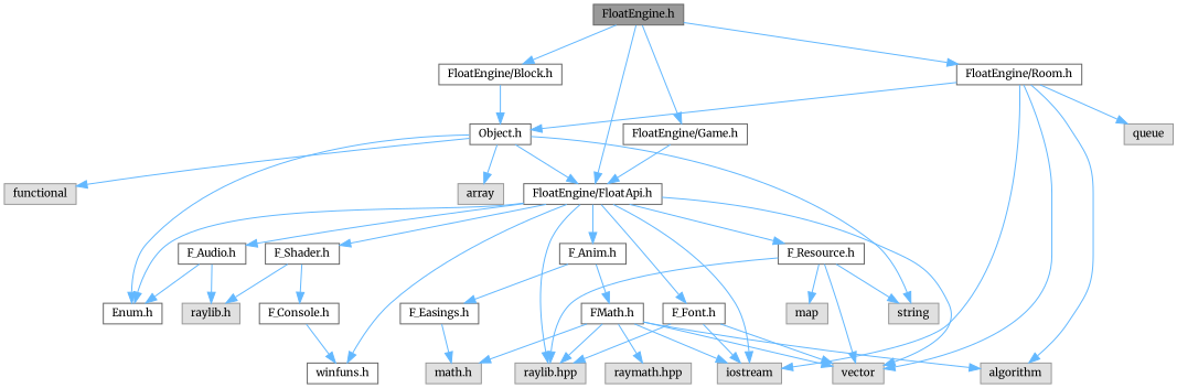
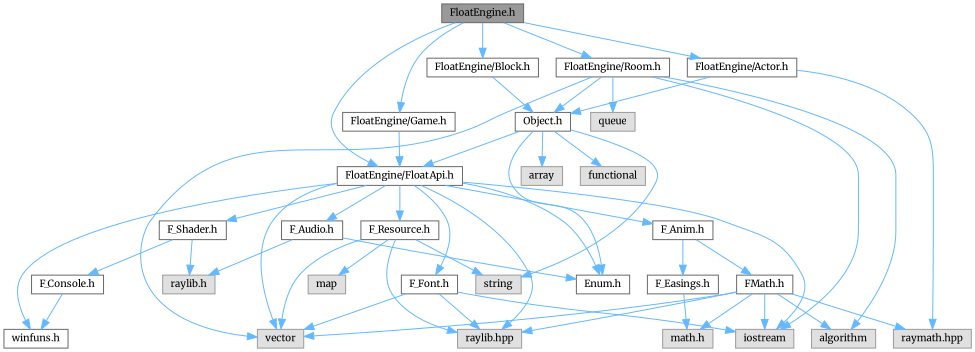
  digraph {
    fontname=Merriweather
    node [color=grey40 fillcolor=white fontname=Merriweather fontsize=10 shape=box style=filled]
    edge [color=steelblue1 fontname=Merriweather fontsize=10 labelfontname=Helvetica labelfontsize=10 style=solid]
    n1 [color=gray40 fillcolor=grey60 fontcolor=black height=0.2 label="FloatEngine.h" width=0.4]
    n2 [height=0.2 label="FloatEngine/FloatApi.h" width=0.4]
    n3 [height=0.2 label="FloatEngine/Game.h" width=0.4]
    n4 [height=0.2 label="FloatEngine/Room.h" width=0.4]
    n5 [height=0.2 label="FloatEngine/Block.h" width=0.4]
+   n6 [height=0.2 label="FloatEngine/Actor.h" width=0.4]
    n7 [color=grey60 fillcolor="#E0E0E0" height=0.2 label="raylib.hpp" width=0.4]
    n8 [color=grey60 fillcolor="#E0E0E0" height=0.2 label=iostream width=0.4]
    n9 [color=grey60 fillcolor="#E0E0E0" height=0.2 label=vector width=0.4]
    n10 [height=0.2 label="F_Resource.h" width=0.4]
    n11 [height=0.2 label="F_Audio.h" width=0.4]
    n12 [height=0.2 label="Enum.h" width=0.4]
    n13 [height=0.2 label="winfuns.h" width=0.4]
    n14 [height=0.2 label="F_Shader.h" width=0.4]
    n15 [height=0.2 label="F_Font.h" width=0.4]
    n16 [height=0.2 label="F_Anim.h" width=0.4]
    n17 [color=grey60 fillcolor="#E0E0E0" height=0.2 label=algorithm width=0.4]
    n18 [height=0.2 label="Object.h" width=0.4]
    n19 [color=grey60 fillcolor="#E0E0E0" height=0.2 label=queue width=0.4]
    n20 [color=grey60 fillcolor="#E0E0E0" height=0.2 label="raymath.hpp" width=0.4]
    n21 [color=grey60 fillcolor="#E0E0E0" height=0.2 label=map width=0.4]
    n22 [color=grey60 fillcolor="#E0E0E0" height=0.2 label=string width=0.4]
    n23 [height=0.2 label="FMath.h" width=0.4]
    n24 [color=grey60 fillcolor="#E0E0E0" height=0.2 label="math.h" width=0.4]
    n25 [color=grey60 fillcolor="#E0E0E0" height=0.2 label="raylib.h" width=0.4]
    n26 [height=0.2 label="F_Console.h" width=0.4]
    n27 [height=0.2 label="F_Easings.h" width=0.4]
    n28 [color=grey60 fillcolor="#E0E0E0" height=0.2 label=array width=0.4]
    n29 [color=grey60 fillcolor="#E0E0E0" height=0.2 label=functional width=0.4]
    n1 -> n2
    n1 -> n3
    n1 -> n4
    n1 -> n5
+   n1 -> n6
    n2 -> n7
    n2 -> n8
    n2 -> n9
    n2 -> n10
    n2 -> n11
    n2 -> n12
    n2 -> n13
    n2 -> n14
    n2 -> n15
    n2 -> n16
    n3 -> n2
    n4 -> n8
    n4 -> n9
    n4 -> n17
    n4 -> n18
    n4 -> n19
    n5 -> n18
+   n6 -> n18
+   n6 -> n20
    n10 -> n7
    n10 -> n9
    n10 -> n21
    n10 -> n22
    n11 -> n12
    n11 -> n25
    n14 -> n25
    n14 -> n26
    n15 -> n7
    n15 -> n8
    n15 -> n9
    n16 -> n23
    n16 -> n27
    n18 -> n2
    n18 -> n12
    n18 -> n22
    n18 -> n28
    n18 -> n29
    n23 -> n7
    n23 -> n8
    n23 -> n9
    n23 -> n17
    n23 -> n20
    n23 -> n24
    n26 -> n13
    n27 -> n24
  }
